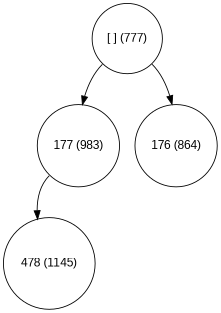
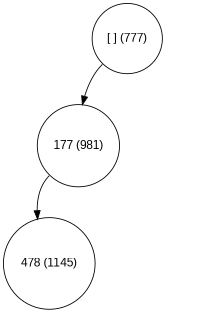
  digraph {
    node [fontname=Arial shape=circle]
    edge [tailport=sw]
    n1 [label="[ ] (777)" width=0.5]
-   n2 [label="177 (983)" width=0.5]
-   n3 [label="176 (864)" width=0.5]
+   n2 [label="177 (981)" width=0.5]
    n4 [label="478 (1145)" width=0.5]
    n1 -> n2
-   n1 -> n3 [tailport=se]
    n2 -> n4
  }
